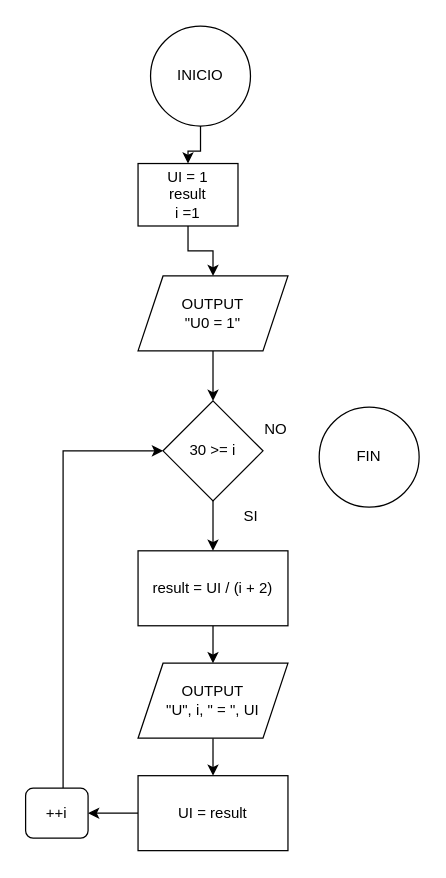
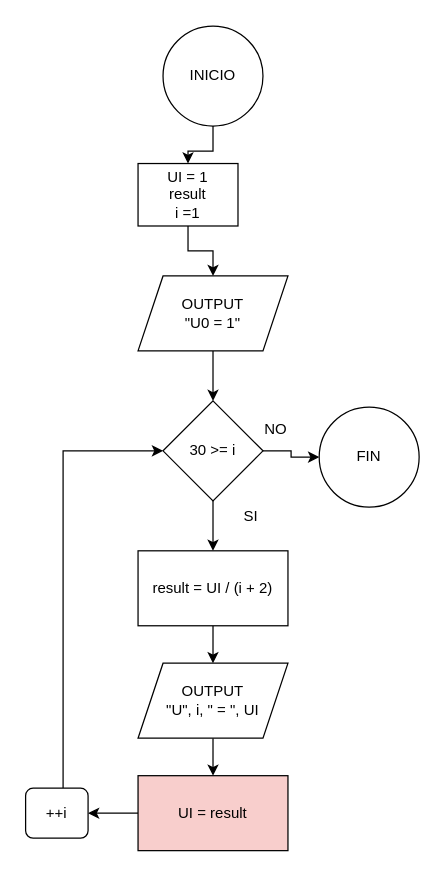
  <mxCell id="0" />
  <mxCell id="1" parent="0" />
  <mxCell id="2" value="" style="edgeStyle=orthogonalEdgeStyle;rounded=0;orthogonalLoop=1;jettySize=auto;html=1;" edge="1" parent="1" source="3" target="5"><mxGeometry relative="1" as="geometry" /></mxCell>
- <mxCell id="3" value="INICIO" style="ellipse;whiteSpace=wrap;html=1;" vertex="1" parent="1"><mxGeometry x="120" y="20" width="80" height="80" as="geometry" /></mxCell>
+ <mxCell id="3" value="INICIO" style="ellipse;whiteSpace=wrap;html=1;" vertex="1" parent="1"><mxGeometry x="130" y="20" width="80" height="80" as="geometry" /></mxCell>
  <mxCell id="4" value="" style="edgeStyle=orthogonalEdgeStyle;rounded=0;orthogonalLoop=1;jettySize=auto;html=1;" edge="1" parent="1" source="5" target="7"><mxGeometry relative="1" as="geometry" /></mxCell>
  <mxCell id="5" value="UI = 1&lt;div&gt;result&lt;/div&gt;&lt;div&gt;i =1&lt;/div&gt;" style="whiteSpace=wrap;html=1;" vertex="1" parent="1"><mxGeometry x="110" y="130" width="80" height="50" as="geometry" /></mxCell>
  <mxCell id="6" value="" style="edgeStyle=orthogonalEdgeStyle;rounded=0;orthogonalLoop=1;jettySize=auto;html=1;" edge="1" parent="1" source="7" target="10"><mxGeometry relative="1" as="geometry" /></mxCell>
  <mxCell id="7" value="OUTPUT&lt;div&gt;&quot;U0 = 1&quot;&lt;/div&gt;" style="shape=parallelogram;perimeter=parallelogramPerimeter;whiteSpace=wrap;html=1;fixedSize=1;" vertex="1" parent="1"><mxGeometry x="110" y="220" width="120" height="60" as="geometry" /></mxCell>
  <mxCell id="8" value="" style="edgeStyle=orthogonalEdgeStyle;rounded=0;orthogonalLoop=1;jettySize=auto;html=1;" edge="1" parent="1" source="10" target="14"><mxGeometry relative="1" as="geometry" /></mxCell>
+ <mxCell id="9" value="" style="edgeStyle=orthogonalEdgeStyle;rounded=0;orthogonalLoop=1;jettySize=auto;html=1;" edge="1" parent="1" source="10" target="17"><mxGeometry relative="1" as="geometry" /></mxCell>
  <mxCell id="10" value="30 &amp;gt;= i" style="rhombus;whiteSpace=wrap;html=1;" vertex="1" parent="1"><mxGeometry x="130" y="320" width="80" height="80" as="geometry" /></mxCell>
  <mxCell id="11" value="NO" style="text;html=1;align=center;verticalAlign=middle;resizable=0;points=[];autosize=1;strokeColor=none;fillColor=none;" vertex="1" parent="1"><mxGeometry x="200" y="328" width="40" height="30" as="geometry" /></mxCell>
  <mxCell id="12" value="SI" style="text;html=1;align=center;verticalAlign=middle;resizable=0;points=[];autosize=1;strokeColor=none;fillColor=none;" vertex="1" parent="1"><mxGeometry x="185" y="398" width="30" height="30" as="geometry" /></mxCell>
  <mxCell id="13" value="" style="edgeStyle=orthogonalEdgeStyle;rounded=0;orthogonalLoop=1;jettySize=auto;html=1;" edge="1" parent="1" source="14" target="16"><mxGeometry relative="1" as="geometry" /></mxCell>
  <mxCell id="14" value="result = UI / (i + 2)" style="whiteSpace=wrap;html=1;" vertex="1" parent="1"><mxGeometry x="110" y="440" width="120" height="60" as="geometry" /></mxCell>
  <mxCell id="15" value="" style="edgeStyle=orthogonalEdgeStyle;rounded=0;orthogonalLoop=1;jettySize=auto;html=1;" edge="1" parent="1" source="16" target="19"><mxGeometry relative="1" as="geometry" /></mxCell>
  <mxCell id="16" value="OUTPUT&lt;div&gt;&quot;U&quot;, i, &quot; = &quot;, UI&lt;/div&gt;" style="shape=parallelogram;perimeter=parallelogramPerimeter;whiteSpace=wrap;html=1;fixedSize=1;" vertex="1" parent="1"><mxGeometry x="110" y="530" width="120" height="60" as="geometry" /></mxCell>
  <mxCell id="17" value="FIN" style="ellipse;whiteSpace=wrap;html=1;" vertex="1" parent="1"><mxGeometry x="255" y="325" width="80" height="80" as="geometry" /></mxCell>
  <mxCell id="18" value="" style="edgeStyle=orthogonalEdgeStyle;rounded=0;orthogonalLoop=1;jettySize=auto;html=1;" edge="1" parent="1" source="19" target="21"><mxGeometry relative="1" as="geometry" /></mxCell>
- <mxCell id="19" value="UI = result" style="whiteSpace=wrap;html=1;" vertex="1" parent="1"><mxGeometry x="110" y="620" width="120" height="60" as="geometry" /></mxCell>
+ <mxCell id="19" value="UI = result" style="whiteSpace=wrap;html=1;fillColor=#f8cecc;" vertex="1" parent="1"><mxGeometry x="110" y="620" width="120" height="60" as="geometry" /></mxCell>
  <mxCell id="20" style="edgeStyle=orthogonalEdgeStyle;rounded=0;orthogonalLoop=1;jettySize=auto;html=1;entryX=0;entryY=0.5;entryDx=0;entryDy=0;" edge="1" parent="1" source="21" target="10"><mxGeometry relative="1" as="geometry"><Array as="points"><mxPoint x="50" y="360" /></Array></mxGeometry></mxCell>
  <mxCell id="21" value="++i" style="whiteSpace=wrap;html=1;rounded=1;" vertex="1" parent="1"><mxGeometry x="20" y="630" width="50" height="40" as="geometry" /></mxCell>
